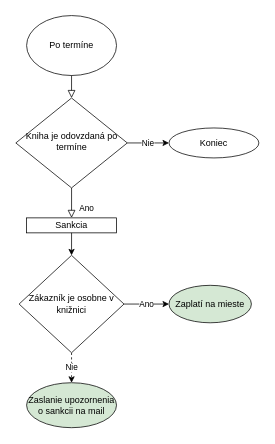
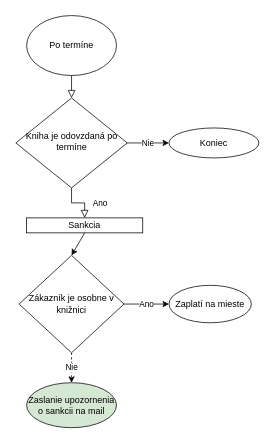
  <mxCell id="0" />
  <mxCell id="1" parent="0" />
  <mxCell id="2" value="" style="rounded=0;html=1;jettySize=auto;orthogonalLoop=1;fontSize=11;endArrow=block;endFill=0;endSize=8;strokeWidth=1;shadow=0;labelBackgroundColor=none;edgeStyle=orthogonalEdgeStyle;" parent="1" edge="1"><mxGeometry relative="1" as="geometry"><mxPoint x="95" y="80" as="sourcePoint" /><mxPoint x="95" y="130" as="targetPoint" /></mxGeometry></mxCell>
  <mxCell id="3" value="Ano" style="rounded=0;html=1;jettySize=auto;orthogonalLoop=1;fontSize=11;endArrow=block;endFill=0;endSize=8;strokeWidth=1;shadow=0;labelBackgroundColor=none;edgeStyle=orthogonalEdgeStyle;entryX=0.5;entryY=0;entryDx=0;entryDy=0;" parent="1" source="4" target="6" edge="1"><mxGeometry x="0.333" y="20" relative="1" as="geometry"><mxPoint as="offset" /><mxPoint x="95" y="390" as="targetPoint" /></mxGeometry></mxCell>
  <mxCell id="4" value="Kniha je odovzdaná po termíne" style="rhombus;whiteSpace=wrap;html=1;shadow=0;fontFamily=Helvetica;fontSize=12;align=center;strokeWidth=1;spacing=6;spacingTop=-4;" parent="1" vertex="1"><mxGeometry x="20.63" y="130" width="148.75" height="120" as="geometry" /></mxCell>
  <mxCell id="5" value="Po termíne" style="ellipse;whiteSpace=wrap;html=1;" vertex="1" parent="1"><mxGeometry x="35" y="20" width="120" height="80" as="geometry" /></mxCell>
- <mxCell id="6" value="Sankcia" style="rounded=0;whiteSpace=wrap;html=1;" vertex="1" parent="1"><mxGeometry x="35.01" y="290" width="120" height="20" as="geometry" /></mxCell>
+ <mxCell id="6" value="Sankcia" style="rounded=0;whiteSpace=wrap;html=1;" vertex="1" parent="1"><mxGeometry x="35.01" y="290" width="155" height="20" as="geometry" /></mxCell>
  <mxCell id="7" value="" style="endArrow=classic;html=1;rounded=0;exitX=0.5;exitY=1;exitDx=0;exitDy=0;entryX=0.5;entryY=0;entryDx=0;entryDy=0;" edge="1" parent="1" source="6" target="11"><mxGeometry width="50" height="50" relative="1" as="geometry"><mxPoint x="265" y="400" as="sourcePoint" /><mxPoint x="95.003" y="350" as="targetPoint" /></mxGeometry></mxCell>
  <mxCell id="8" value="Nie" style="endArrow=classic;html=1;rounded=0;exitX=1;exitY=0.5;exitDx=0;exitDy=0;entryX=0;entryY=0.5;entryDx=0;entryDy=0;" edge="1" parent="1" source="4" target="9"><mxGeometry width="50" height="50" relative="1" as="geometry"><mxPoint x="265" y="290" as="sourcePoint" /><mxPoint x="215" y="190" as="targetPoint" /></mxGeometry></mxCell>
  <mxCell id="9" value="Koniec" style="ellipse;whiteSpace=wrap;html=1;" vertex="1" parent="1"><mxGeometry x="225" y="170" width="120" height="40" as="geometry" /></mxCell>
  <mxCell id="10" value="Nie" style="edgeStyle=orthogonalEdgeStyle;rounded=0;orthogonalLoop=1;jettySize=auto;html=1;dashed=1;" edge="1" parent="1" source="11" target="14"><mxGeometry relative="1" as="geometry" /></mxCell>
  <mxCell id="11" value="Zákazník je osobne v knižnici" style="rhombus;whiteSpace=wrap;html=1;" vertex="1" parent="1"><mxGeometry x="25" y="340" width="140" height="130" as="geometry" /></mxCell>
  <mxCell id="12" value="Ano" style="endArrow=classic;html=1;rounded=0;exitX=1;exitY=0.5;exitDx=0;exitDy=0;entryX=0;entryY=0.5;entryDx=0;entryDy=0;" edge="1" parent="1" source="11" target="13"><mxGeometry width="50" height="50" relative="1" as="geometry"><mxPoint x="265" y="300" as="sourcePoint" /><mxPoint x="205" y="405" as="targetPoint" /></mxGeometry></mxCell>
- <mxCell id="13" value="Zaplatí na mieste" style="ellipse;whiteSpace=wrap;html=1;fillColor=#d5e8d4;" vertex="1" parent="1"><mxGeometry x="225" y="380" width="110" height="50" as="geometry" /></mxCell>
+ <mxCell id="13" value="Zaplatí na mieste" style="ellipse;whiteSpace=wrap;html=1;" vertex="1" parent="1"><mxGeometry x="225" y="380" width="110" height="50" as="geometry" /></mxCell>
  <mxCell id="14" value="Zaslanie upozornenia o sankcii na mail" style="ellipse;whiteSpace=wrap;html=1;fillColor=#d5e8d4;" vertex="1" parent="1"><mxGeometry x="35" y="510" width="120" height="60" as="geometry" /></mxCell>
